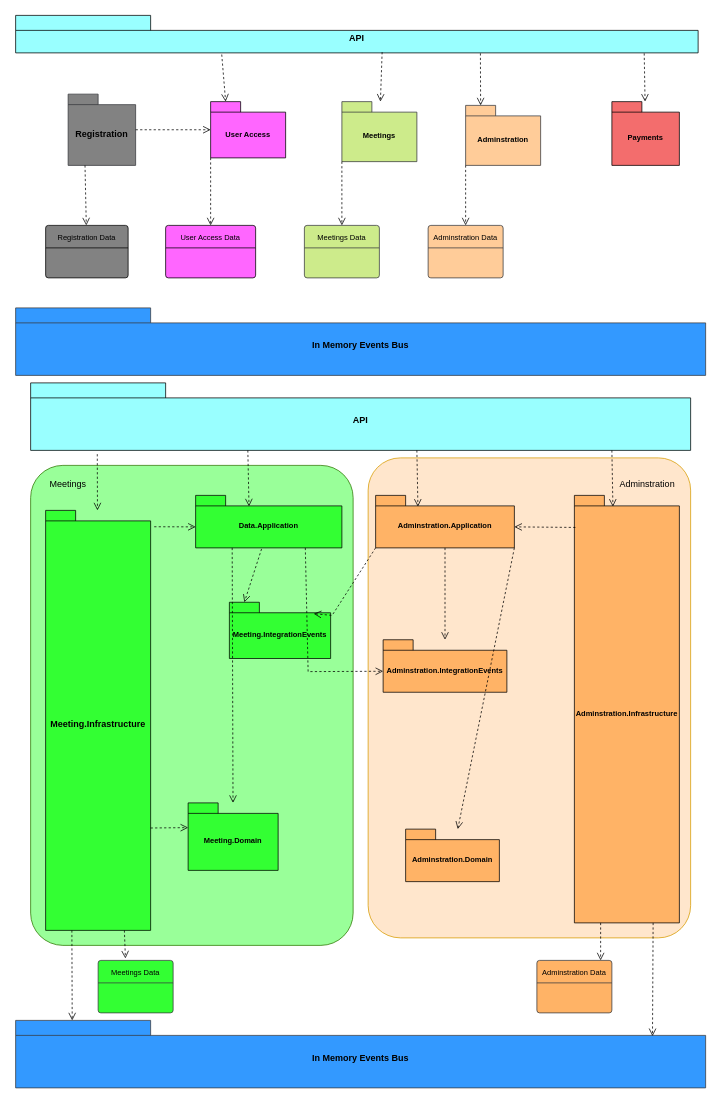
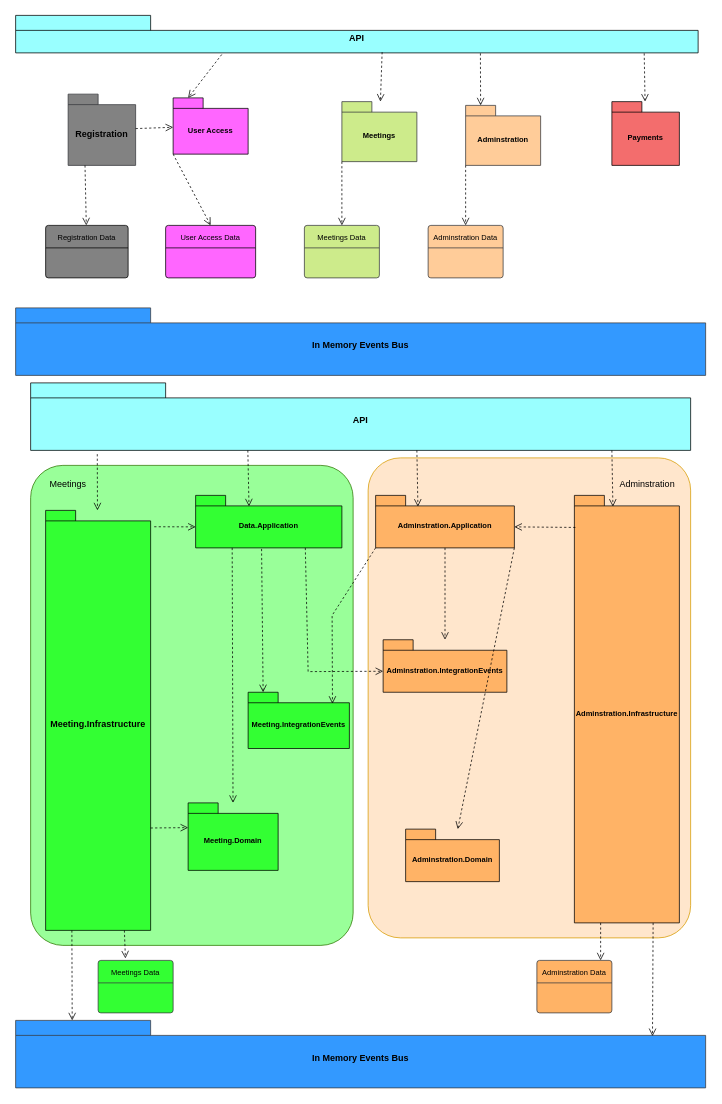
  <mxCell id="0" />
  <mxCell id="1" parent="0" />
  <mxCell id="2" value="API" style="shape=folder;fontStyle=1;spacingTop=10;tabWidth=180;tabHeight=20;tabPosition=left;html=1;whiteSpace=wrap;fillColor=#99FFFF;strokeColor=default;fillStyle=auto;" vertex="1" parent="1"><mxGeometry x="20" y="20" width="910" height="50" as="geometry" /></mxCell>
  <mxCell id="3" value="Registration" style="shape=folder;fontStyle=1;spacingTop=10;tabWidth=40;tabHeight=14;tabPosition=left;html=1;whiteSpace=wrap;fillColor=light-dark(#828282,#202020);strokeColor=#36393d;fillStyle=solid;" vertex="1" parent="1"><mxGeometry x="90" y="125" width="90" height="95" as="geometry" /></mxCell>
- <mxCell id="4" value="&lt;font style=&quot;font-size: 10px;&quot;&gt;User Access&lt;/font&gt;" style="shape=folder;fontStyle=1;spacingTop=10;tabWidth=40;tabHeight=14;tabPosition=left;html=1;whiteSpace=wrap;fillColor=light-dark(#FF66FF,#512D2B);strokeColor=default;" vertex="1" parent="1"><mxGeometry x="280" y="135" width="100" height="75" as="geometry" /></mxCell>
+ <mxCell id="4" value="&lt;font style=&quot;font-size: 10px;&quot;&gt;User Access&lt;/font&gt;" style="shape=folder;fontStyle=1;spacingTop=10;tabWidth=40;tabHeight=14;tabPosition=left;html=1;whiteSpace=wrap;fillColor=light-dark(#FF66FF,#512D2B);strokeColor=default;" vertex="1" parent="1"><mxGeometry x="230" y="130" width="100" height="75" as="geometry" /></mxCell>
  <mxCell id="5" value="&lt;font style=&quot;font-size: 10px;&quot;&gt;Meetings&lt;/font&gt;" style="shape=folder;fontStyle=1;spacingTop=10;tabWidth=40;tabHeight=14;tabPosition=left;html=1;whiteSpace=wrap;fillColor=#cdeb8b;strokeColor=#36393d;" vertex="1" parent="1"><mxGeometry x="455" y="135" width="100" height="80" as="geometry" /></mxCell>
  <mxCell id="6" value="&lt;font style=&quot;font-size: 10px;&quot;&gt;Adminstration&lt;/font&gt;" style="shape=folder;fontStyle=1;spacingTop=10;tabWidth=40;tabHeight=14;tabPosition=left;html=1;whiteSpace=wrap;fillColor=#ffcc99;strokeColor=#36393d;" vertex="1" parent="1"><mxGeometry x="620" y="140" width="100" height="80" as="geometry" /></mxCell>
  <mxCell id="7" value="&lt;font style=&quot;font-size: 10px;&quot;&gt;Payments&lt;/font&gt;" style="shape=folder;fontStyle=1;spacingTop=10;tabWidth=40;tabHeight=14;tabPosition=left;html=1;whiteSpace=wrap;fillColor=light-dark(#F36D6D,#FF9090);strokeColor=default;" vertex="1" parent="1"><mxGeometry x="815" y="135" width="90" height="85" as="geometry" /></mxCell>
  <mxCell id="8" value="" style="html=1;verticalAlign=bottom;endArrow=open;dashed=1;endSize=8;curved=0;rounded=0;" edge="1" parent="1" source="3" target="4"><mxGeometry relative="1" as="geometry"><mxPoint x="380" y="300" as="sourcePoint" /><mxPoint x="300" y="300" as="targetPoint" /></mxGeometry></mxCell>
  <mxCell id="9" value="" style="html=1;verticalAlign=bottom;endArrow=open;dashed=1;endSize=8;curved=0;rounded=0;exitX=0.302;exitY=1.044;exitDx=0;exitDy=0;exitPerimeter=0;entryX=0;entryY=0;entryDx=20;entryDy=0;entryPerimeter=0;" edge="1" parent="1" source="2" target="4"><mxGeometry relative="1" as="geometry"><mxPoint x="280" y="380" as="sourcePoint" /><mxPoint x="340" y="381" as="targetPoint" /></mxGeometry></mxCell>
  <mxCell id="10" value="" style="html=1;verticalAlign=bottom;endArrow=open;dashed=1;endSize=8;curved=0;rounded=0;exitX=0.537;exitY=0.98;exitDx=0;exitDy=0;exitPerimeter=0;" edge="1" parent="1" source="2" target="5"><mxGeometry relative="1" as="geometry"><mxPoint x="390" y="80" as="sourcePoint" /><mxPoint x="450" y="81" as="targetPoint" /></mxGeometry></mxCell>
  <mxCell id="11" value="" style="html=1;verticalAlign=bottom;endArrow=open;dashed=1;endSize=8;curved=0;rounded=0;entryX=0;entryY=0;entryDx=20;entryDy=0;entryPerimeter=0;exitX=0.681;exitY=1.012;exitDx=0;exitDy=0;exitPerimeter=0;" edge="1" parent="1" source="2" target="6"><mxGeometry relative="1" as="geometry"><mxPoint x="640" y="80" as="sourcePoint" /><mxPoint x="700" y="101" as="targetPoint" /></mxGeometry></mxCell>
  <mxCell id="12" value="" style="html=1;verticalAlign=bottom;endArrow=open;dashed=1;endSize=8;curved=0;rounded=0;exitX=0.921;exitY=1.012;exitDx=0;exitDy=0;exitPerimeter=0;" edge="1" parent="1" source="2" target="7"><mxGeometry relative="1" as="geometry"><mxPoint x="240" y="191" as="sourcePoint" /><mxPoint x="300" y="192" as="targetPoint" /></mxGeometry></mxCell>
  <mxCell id="13" value="&lt;font style=&quot;font-size: 10px;&quot;&gt;Registration Data&lt;/font&gt;" style="swimlane;childLayout=stackLayout;horizontal=1;startSize=30;horizontalStack=0;rounded=1;fontSize=14;fontStyle=0;strokeWidth=1;resizeParent=0;resizeLast=1;shadow=0;dashed=0;align=center;arcSize=4;whiteSpace=wrap;html=1;swimlaneLine=1;glass=0;gradientColor=none;swimlaneFillColor=#828282;deletable=1;swimlaneBody=1;swimlaneHead=1;absoluteArcSize=0;fillColor=#828282;fillStyle=auto;" vertex="1" parent="1"><mxGeometry x="60" y="300" width="110" height="70" as="geometry" /></mxCell>
  <mxCell id="14" value="&lt;span style=&quot;font-size: 10px;&quot;&gt;User Access Data&lt;/span&gt;" style="swimlane;childLayout=stackLayout;horizontal=1;startSize=30;horizontalStack=0;rounded=1;fontSize=14;fontStyle=0;strokeWidth=1;resizeParent=0;resizeLast=1;shadow=0;dashed=0;align=center;arcSize=4;whiteSpace=wrap;html=1;swimlaneLine=1;glass=0;gradientColor=none;swimlaneFillColor=#FF66FF;deletable=1;swimlaneBody=1;swimlaneHead=1;absoluteArcSize=0;fillColor=#FF66FF;" vertex="1" parent="1"><mxGeometry x="220" y="300" width="120" height="70" as="geometry" /></mxCell>
  <mxCell id="15" value="&lt;font style=&quot;font-size: 10px;&quot;&gt;Meetings Data&lt;/font&gt;" style="swimlane;childLayout=stackLayout;horizontal=1;startSize=30;horizontalStack=0;rounded=1;fontSize=14;fontStyle=0;strokeWidth=1;resizeParent=0;resizeLast=1;shadow=0;dashed=0;align=center;arcSize=4;whiteSpace=wrap;html=1;swimlaneLine=1;glass=0;swimlaneFillColor=#CDEB8B;deletable=1;swimlaneBody=1;swimlaneHead=1;absoluteArcSize=0;fillColor=#CDEB8B;strokeColor=#36393d;" vertex="1" parent="1"><mxGeometry x="405" y="300" width="100" height="70" as="geometry" /></mxCell>
  <mxCell id="16" value="&lt;span style=&quot;font-size: 10px;&quot;&gt;Adminstration Data&lt;/span&gt;" style="swimlane;childLayout=stackLayout;horizontal=1;startSize=30;horizontalStack=0;rounded=1;fontSize=14;fontStyle=0;strokeWidth=1;resizeParent=0;resizeLast=1;shadow=0;dashed=0;align=center;arcSize=4;whiteSpace=wrap;html=1;swimlaneLine=1;glass=0;swimlaneFillColor=#FFCC99;deletable=1;swimlaneBody=1;swimlaneHead=1;absoluteArcSize=0;fillColor=#ffcc99;strokeColor=#36393d;gradientColor=none;" vertex="1" parent="1"><mxGeometry x="570" y="300" width="100" height="70" as="geometry" /></mxCell>
  <mxCell id="17" value="" style="html=1;verticalAlign=bottom;endArrow=open;dashed=1;endSize=8;curved=0;rounded=0;exitX=0.25;exitY=1;exitDx=0;exitDy=0;exitPerimeter=0;" edge="1" parent="1" source="3" target="13"><mxGeometry relative="1" as="geometry"><mxPoint x="560" y="240" as="sourcePoint" /><mxPoint x="143" y="300" as="targetPoint" /></mxGeometry></mxCell>
  <mxCell id="18" value="" style="html=1;verticalAlign=bottom;endArrow=open;dashed=1;endSize=8;curved=0;rounded=0;entryX=0.5;entryY=0;entryDx=0;entryDy=0;exitX=0;exitY=0;exitDx=0;exitDy=75;exitPerimeter=0;" edge="1" parent="1" source="4" target="14"><mxGeometry relative="1" as="geometry"><mxPoint x="330" y="220" as="sourcePoint" /><mxPoint x="331" y="290" as="targetPoint" /></mxGeometry></mxCell>
  <mxCell id="19" value="" style="html=1;verticalAlign=bottom;endArrow=open;dashed=1;endSize=8;curved=0;rounded=0;entryX=0.5;entryY=0;entryDx=0;entryDy=0;exitX=0;exitY=0;exitDx=0;exitDy=80;exitPerimeter=0;" edge="1" parent="1" source="5" target="15"><mxGeometry relative="1" as="geometry"><mxPoint x="570" y="250" as="sourcePoint" /><mxPoint x="571" y="320" as="targetPoint" /></mxGeometry></mxCell>
  <mxCell id="20" value="" style="html=1;verticalAlign=bottom;endArrow=open;dashed=1;endSize=8;curved=0;rounded=0;entryX=0.5;entryY=0;entryDx=0;entryDy=0;exitX=0;exitY=0;exitDx=0;exitDy=80;exitPerimeter=0;" edge="1" parent="1" source="6" target="16"><mxGeometry relative="1" as="geometry"><mxPoint x="610" y="250" as="sourcePoint" /><mxPoint x="611" y="320" as="targetPoint" /></mxGeometry></mxCell>
  <mxCell id="21" value="In Memory Events Bus" style="shape=folder;fontStyle=1;spacingTop=10;tabWidth=180;tabHeight=20;tabPosition=left;html=1;whiteSpace=wrap;fillColor=#3399FF;strokeColor=#36393d;fillStyle=auto;" vertex="1" parent="1"><mxGeometry x="20" y="410" width="920" height="90" as="geometry" /></mxCell>
  <mxCell id="22" value="API" style="shape=folder;fontStyle=1;spacingTop=10;tabWidth=180;tabHeight=20;tabPosition=left;html=1;whiteSpace=wrap;fillColor=#99FFFF;strokeColor=default;fillStyle=auto;" vertex="1" parent="1"><mxGeometry x="40" y="510" width="880" height="90" as="geometry" /></mxCell>
  <mxCell id="23" value="" style="rounded=1;arcSize=10;whiteSpace=wrap;html=1;align=center;perimeterSpacing=0;fillColor=#99FF99;strokeColor=#2D7600;fontColor=#ffffff;" vertex="1" parent="1"><mxGeometry x="40" y="620" width="430" height="640" as="geometry" /></mxCell>
  <mxCell id="24" value="" style="rounded=1;arcSize=10;whiteSpace=wrap;html=1;align=center;perimeterSpacing=0;fillColor=#ffe6cc;strokeColor=#d79b00;" vertex="1" parent="1"><mxGeometry x="490" y="610" width="430" height="640" as="geometry" /></mxCell>
  <mxCell id="25" value="Meetings" style="text;html=1;align=center;verticalAlign=middle;whiteSpace=wrap;rounded=0;" vertex="1" parent="1"><mxGeometry x="60" y="630" width="60" height="30" as="geometry" /></mxCell>
  <mxCell id="26" value="Adminstration" style="text;html=1;align=center;verticalAlign=middle;whiteSpace=wrap;rounded=0;" vertex="1" parent="1"><mxGeometry x="820" y="630" width="85" height="30" as="geometry" /></mxCell>
  <mxCell id="27" value="Meeting.Infrastructure" style="shape=folder;fontStyle=1;spacingTop=10;tabWidth=40;tabHeight=14;tabPosition=left;html=1;whiteSpace=wrap;fillColor=#33FF33;" vertex="1" parent="1"><mxGeometry x="60" y="680" width="140" height="560" as="geometry" /></mxCell>
  <mxCell id="28" value="&lt;font style=&quot;font-size: 10px;&quot;&gt;Data.Application&lt;/font&gt;" style="shape=folder;fontStyle=1;spacingTop=10;tabWidth=40;tabHeight=14;tabPosition=left;html=1;whiteSpace=wrap;fillColor=#33FF33;" vertex="1" parent="1"><mxGeometry x="260" y="660" width="195" height="70" as="geometry" /></mxCell>
- <mxCell id="29" value="&lt;font style=&quot;font-size: 10px;&quot;&gt;Meeting.IntegrationEvents&lt;/font&gt;" style="shape=folder;fontStyle=1;spacingTop=10;tabWidth=40;tabHeight=14;tabPosition=left;html=1;whiteSpace=wrap;fillColor=#33FF33;" vertex="1" parent="1"><mxGeometry x="305" y="802.5" width="135" height="75" as="geometry" /></mxCell>
+ <mxCell id="29" value="&lt;font style=&quot;font-size: 10px;&quot;&gt;Meeting.IntegrationEvents&lt;/font&gt;" style="shape=folder;fontStyle=1;spacingTop=10;tabWidth=40;tabHeight=14;tabPosition=left;html=1;whiteSpace=wrap;fillColor=#33FF33;" vertex="1" parent="1"><mxGeometry x="330" y="922.5" width="135" height="75" as="geometry" /></mxCell>
  <mxCell id="30" value="&lt;font style=&quot;font-size: 10px;&quot;&gt;Meeting.Domain&lt;/font&gt;" style="shape=folder;fontStyle=1;spacingTop=10;tabWidth=40;tabHeight=14;tabPosition=left;html=1;whiteSpace=wrap;fillColor=#33FF33;" vertex="1" parent="1"><mxGeometry x="250" y="1070" width="120" height="90" as="geometry" /></mxCell>
  <mxCell id="31" value="&lt;font style=&quot;font-size: 10px;&quot;&gt;Adminstration.Application&lt;/font&gt;" style="shape=folder;fontStyle=1;spacingTop=10;tabWidth=40;tabHeight=14;tabPosition=left;html=1;whiteSpace=wrap;fillColor=#FFB366;strokeColor=default;" vertex="1" parent="1"><mxGeometry x="500" y="660" width="185" height="70" as="geometry" /></mxCell>
  <mxCell id="32" value="&lt;font style=&quot;font-size: 10px;&quot;&gt;Adminstration.Infrastructure&lt;/font&gt;" style="shape=folder;fontStyle=1;spacingTop=10;tabWidth=40;tabHeight=14;tabPosition=left;html=1;whiteSpace=wrap;fillColor=#FFB366;strokeColor=default;" vertex="1" parent="1"><mxGeometry x="765" y="660" width="140" height="570" as="geometry" /></mxCell>
  <mxCell id="33" value="&lt;font style=&quot;font-size: 10px;&quot;&gt;Adminstration.IntegrationEvents&lt;/font&gt;" style="shape=folder;fontStyle=1;spacingTop=10;tabWidth=40;tabHeight=14;tabPosition=left;html=1;whiteSpace=wrap;fillColor=#FFB366;strokeColor=default;" vertex="1" parent="1"><mxGeometry x="510" y="852.5" width="165" height="70" as="geometry" /></mxCell>
  <mxCell id="34" value="&lt;font style=&quot;font-size: 10px;&quot;&gt;Adminstration.Domain&lt;/font&gt;" style="shape=folder;fontStyle=1;spacingTop=10;tabWidth=40;tabHeight=14;tabPosition=left;html=1;whiteSpace=wrap;fillColor=#FFB366;strokeColor=default;" vertex="1" parent="1"><mxGeometry x="540" y="1105" width="125" height="70" as="geometry" /></mxCell>
  <mxCell id="35" value="" style="html=1;verticalAlign=bottom;endArrow=open;dashed=1;endSize=8;curved=0;rounded=0;exitX=0.101;exitY=1.056;exitDx=0;exitDy=0;exitPerimeter=0;" edge="1" parent="1" source="22" target="27"><mxGeometry relative="1" as="geometry"><mxPoint x="140" y="610" as="sourcePoint" /><mxPoint x="141.5" y="660" as="targetPoint" /></mxGeometry></mxCell>
  <mxCell id="36" value="" style="html=1;verticalAlign=bottom;endArrow=open;dashed=1;endSize=8;curved=0;rounded=0;exitX=0.101;exitY=1.056;exitDx=0;exitDy=0;exitPerimeter=0;entryX=0.365;entryY=0.209;entryDx=0;entryDy=0;entryPerimeter=0;" edge="1" parent="1" target="28"><mxGeometry relative="1" as="geometry"><mxPoint x="329.62" y="599.96" as="sourcePoint" /><mxPoint x="329.62" y="674.96" as="targetPoint" /></mxGeometry></mxCell>
  <mxCell id="37" value="" style="html=1;verticalAlign=bottom;endArrow=open;dashed=1;endSize=8;curved=0;rounded=0;exitX=0.101;exitY=1.056;exitDx=0;exitDy=0;exitPerimeter=0;entryX=0.365;entryY=0.209;entryDx=0;entryDy=0;entryPerimeter=0;" edge="1" parent="1"><mxGeometry relative="1" as="geometry"><mxPoint x="555" y="600" as="sourcePoint" /><mxPoint x="556.38" y="675.04" as="targetPoint" /></mxGeometry></mxCell>
  <mxCell id="38" value="" style="html=1;verticalAlign=bottom;endArrow=open;dashed=1;endSize=8;curved=0;rounded=0;exitX=0.101;exitY=1.056;exitDx=0;exitDy=0;exitPerimeter=0;entryX=0.365;entryY=0.209;entryDx=0;entryDy=0;entryPerimeter=0;" edge="1" parent="1"><mxGeometry relative="1" as="geometry"><mxPoint x="815" y="600" as="sourcePoint" /><mxPoint x="816.38" y="675.04" as="targetPoint" /></mxGeometry></mxCell>
  <mxCell id="39" value="" style="html=1;verticalAlign=bottom;endArrow=open;dashed=1;endSize=8;curved=0;rounded=0;entryX=0;entryY=0;entryDx=185;entryDy=42;entryPerimeter=0;exitX=0.01;exitY=0.075;exitDx=0;exitDy=0;exitPerimeter=0;" edge="1" parent="1" source="32" target="31"><mxGeometry relative="1" as="geometry"><mxPoint x="700" y="740" as="sourcePoint" /><mxPoint x="701.38" y="815.04" as="targetPoint" /></mxGeometry></mxCell>
  <mxCell id="40" value="" style="html=1;verticalAlign=bottom;endArrow=open;dashed=1;endSize=8;curved=0;rounded=0;exitX=0;exitY=0;exitDx=185;exitDy=70;exitPerimeter=0;" edge="1" parent="1" source="31" target="34"><mxGeometry relative="1" as="geometry"><mxPoint x="697.8" y="781" as="sourcePoint" /><mxPoint x="641.8" y="780" as="targetPoint" /></mxGeometry></mxCell>
  <mxCell id="41" value="" style="html=1;verticalAlign=bottom;endArrow=open;dashed=1;endSize=8;curved=0;rounded=0;exitX=0.5;exitY=1;exitDx=0;exitDy=0;exitPerimeter=0;" edge="1" parent="1" source="31" target="33"><mxGeometry relative="1" as="geometry"><mxPoint x="651" y="781" as="sourcePoint" /><mxPoint x="570" y="780" as="targetPoint" /></mxGeometry></mxCell>
  <mxCell id="42" value="" style="html=1;verticalAlign=bottom;endArrow=open;dashed=1;endSize=8;curved=0;rounded=0;entryX=0;entryY=0;entryDx=0;entryDy=42;entryPerimeter=0;exitX=1.034;exitY=0.039;exitDx=0;exitDy=0;exitPerimeter=0;" edge="1" parent="1" source="27" target="28"><mxGeometry relative="1" as="geometry"><mxPoint x="461" y="811" as="sourcePoint" /><mxPoint x="380" y="810" as="targetPoint" /></mxGeometry></mxCell>
  <mxCell id="43" value="" style="html=1;verticalAlign=bottom;endArrow=open;dashed=1;endSize=8;curved=0;rounded=0;exitX=0.25;exitY=1;exitDx=0;exitDy=0;exitPerimeter=0;" edge="1" parent="1" source="28" target="30"><mxGeometry relative="1" as="geometry"><mxPoint x="361" y="801" as="sourcePoint" /><mxPoint x="280" y="800" as="targetPoint" /></mxGeometry></mxCell>
  <mxCell id="44" value="" style="html=1;verticalAlign=bottom;endArrow=open;dashed=1;endSize=8;curved=0;rounded=0;entryX=0;entryY=0;entryDx=0;entryDy=33;entryPerimeter=0;exitX=0;exitY=0;exitDx=140;exitDy=423.5;exitPerimeter=0;" edge="1" parent="1" source="27" target="30"><mxGeometry relative="1" as="geometry"><mxPoint x="411" y="1131" as="sourcePoint" /><mxPoint x="330" y="1130" as="targetPoint" /></mxGeometry></mxCell>
  <mxCell id="45" value="" style="html=1;verticalAlign=bottom;endArrow=open;dashed=1;endSize=8;curved=0;rounded=0;exitX=0.451;exitY=1.02;exitDx=0;exitDy=0;exitPerimeter=0;entryX=0;entryY=0;entryDx=20;entryDy=0;entryPerimeter=0;" edge="1" parent="1" source="28" target="29"><mxGeometry relative="1" as="geometry"><mxPoint x="461" y="661" as="sourcePoint" /><mxPoint x="380" y="660" as="targetPoint" /></mxGeometry></mxCell>
  <mxCell id="46" value="" style="html=1;verticalAlign=bottom;endArrow=open;dashed=1;endSize=8;curved=0;rounded=0;entryX=0;entryY=0;entryDx=0;entryDy=42;entryPerimeter=0;exitX=0.75;exitY=1;exitDx=0;exitDy=0;exitPerimeter=0;" edge="1" parent="1" source="28" target="33"><mxGeometry relative="1" as="geometry"><mxPoint x="521" y="741" as="sourcePoint" /><mxPoint x="440" y="740" as="targetPoint" /><Array as="points"><mxPoint x="410" y="895" /></Array></mxGeometry></mxCell>
  <mxCell id="47" value="" style="html=1;verticalAlign=bottom;endArrow=open;dashed=1;endSize=8;curved=0;rounded=0;exitX=0;exitY=0;exitDx=0;exitDy=70;exitPerimeter=0;entryX=0.833;entryY=0.204;entryDx=0;entryDy=0;entryPerimeter=0;" edge="1" parent="1" source="31" target="29"><mxGeometry relative="1" as="geometry"><mxPoint x="776" y="713" as="sourcePoint" /><mxPoint x="695" y="712" as="targetPoint" /><Array as="points"><mxPoint x="442" y="820" /></Array></mxGeometry></mxCell>
  <mxCell id="48" value="&lt;span style=&quot;font-size: 10px;&quot;&gt;Adminstration Data&lt;/span&gt;" style="swimlane;childLayout=stackLayout;horizontal=1;startSize=30;horizontalStack=0;rounded=1;fontSize=14;fontStyle=0;strokeWidth=1;resizeParent=0;resizeLast=1;shadow=0;dashed=0;align=center;arcSize=4;whiteSpace=wrap;html=1;swimlaneLine=1;glass=0;swimlaneFillColor=#FFB366;deletable=1;swimlaneBody=1;swimlaneHead=1;absoluteArcSize=0;fillColor=#FFB366;strokeColor=#36393d;gradientColor=none;" vertex="1" parent="1"><mxGeometry x="715" y="1280" width="100" height="70" as="geometry"><mxRectangle x="635" y="1340" width="130" height="30" as="alternateBounds" /></mxGeometry></mxCell>
  <mxCell id="49" value="&lt;font style=&quot;font-size: 10px;&quot;&gt;Meetings Data&lt;/font&gt;" style="swimlane;childLayout=stackLayout;horizontal=1;startSize=30;horizontalStack=0;rounded=1;fontSize=14;fontStyle=0;strokeWidth=1;resizeParent=0;resizeLast=1;shadow=0;dashed=0;align=center;arcSize=4;whiteSpace=wrap;html=1;swimlaneLine=1;glass=0;swimlaneFillColor=#33FF33;deletable=1;swimlaneBody=1;swimlaneHead=1;absoluteArcSize=0;fillColor=#33FF33;strokeColor=#36393d;" vertex="1" parent="1"><mxGeometry x="130" y="1280" width="100" height="70" as="geometry" /></mxCell>
  <mxCell id="50" value="In Memory Events Bus" style="shape=folder;fontStyle=1;spacingTop=10;tabWidth=180;tabHeight=20;tabPosition=left;html=1;whiteSpace=wrap;fillColor=#3399FF;strokeColor=#36393d;fillStyle=auto;" vertex="1" parent="1"><mxGeometry x="20" y="1360" width="920" height="90" as="geometry" /></mxCell>
  <mxCell id="51" value="" style="html=1;verticalAlign=bottom;endArrow=open;dashed=1;endSize=8;curved=0;rounded=0;entryX=0.364;entryY=-0.037;entryDx=0;entryDy=0;entryPerimeter=0;exitX=0.75;exitY=1;exitDx=0;exitDy=0;exitPerimeter=0;" edge="1" parent="1" source="27" target="49"><mxGeometry relative="1" as="geometry"><mxPoint x="320" y="1301" as="sourcePoint" /><mxPoint x="370" y="1300" as="targetPoint" /></mxGeometry></mxCell>
  <mxCell id="52" value="" style="html=1;verticalAlign=bottom;endArrow=open;dashed=1;endSize=8;curved=0;rounded=0;entryX=0.082;entryY=0;entryDx=0;entryDy=0;entryPerimeter=0;exitX=0.25;exitY=1;exitDx=0;exitDy=0;exitPerimeter=0;" edge="1" parent="1" source="27" target="50"><mxGeometry relative="1" as="geometry"><mxPoint x="300" y="1300" as="sourcePoint" /><mxPoint x="301" y="1337" as="targetPoint" /></mxGeometry></mxCell>
  <mxCell id="53" value="" style="html=1;verticalAlign=bottom;endArrow=open;dashed=1;endSize=8;curved=0;rounded=0;entryX=0.923;entryY=0.233;entryDx=0;entryDy=0;entryPerimeter=0;exitX=0.75;exitY=1;exitDx=0;exitDy=0;exitPerimeter=0;" edge="1" parent="1" source="32" target="50"><mxGeometry relative="1" as="geometry"><mxPoint x="880" y="1300" as="sourcePoint" /><mxPoint x="881" y="1337" as="targetPoint" /></mxGeometry></mxCell>
  <mxCell id="54" value="" style="html=1;verticalAlign=bottom;endArrow=open;dashed=1;endSize=8;curved=0;rounded=0;exitX=0.25;exitY=1;exitDx=0;exitDy=0;exitPerimeter=0;" edge="1" parent="1" source="32"><mxGeometry relative="1" as="geometry"><mxPoint x="930" y="1300" as="sourcePoint" /><mxPoint x="800" y="1280" as="targetPoint" /></mxGeometry></mxCell>
